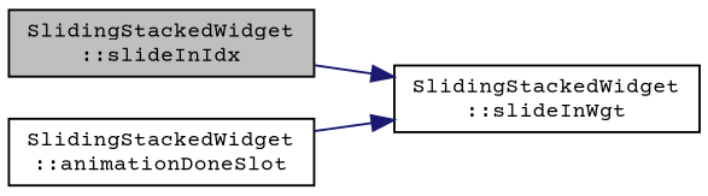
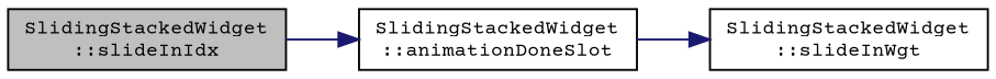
  digraph {
    fontname="Courier Prime"
    rankdir=LR
    node [color=black fontname="Courier Prime" fontsize=10 shape=record]
    edge [color=midnightblue fontname="Courier Prime" fontsize=10 labelfontname=Helvetica labelfontsize=10 style=solid]
    n1 [fillcolor=grey75 fontcolor=black height=0.2 label="SlidingStackedWidget\l::slideInIdx" style=filled width=0.4]
    n2 [height=0.2 label="SlidingStackedWidget\l::slideInWgt" width=0.4]
    n3 [height=0.2 label="SlidingStackedWidget\l::animationDoneSlot" width=0.4]
-   n1 -> n2
+   n1 -> n3
    n3 -> n2
  }
